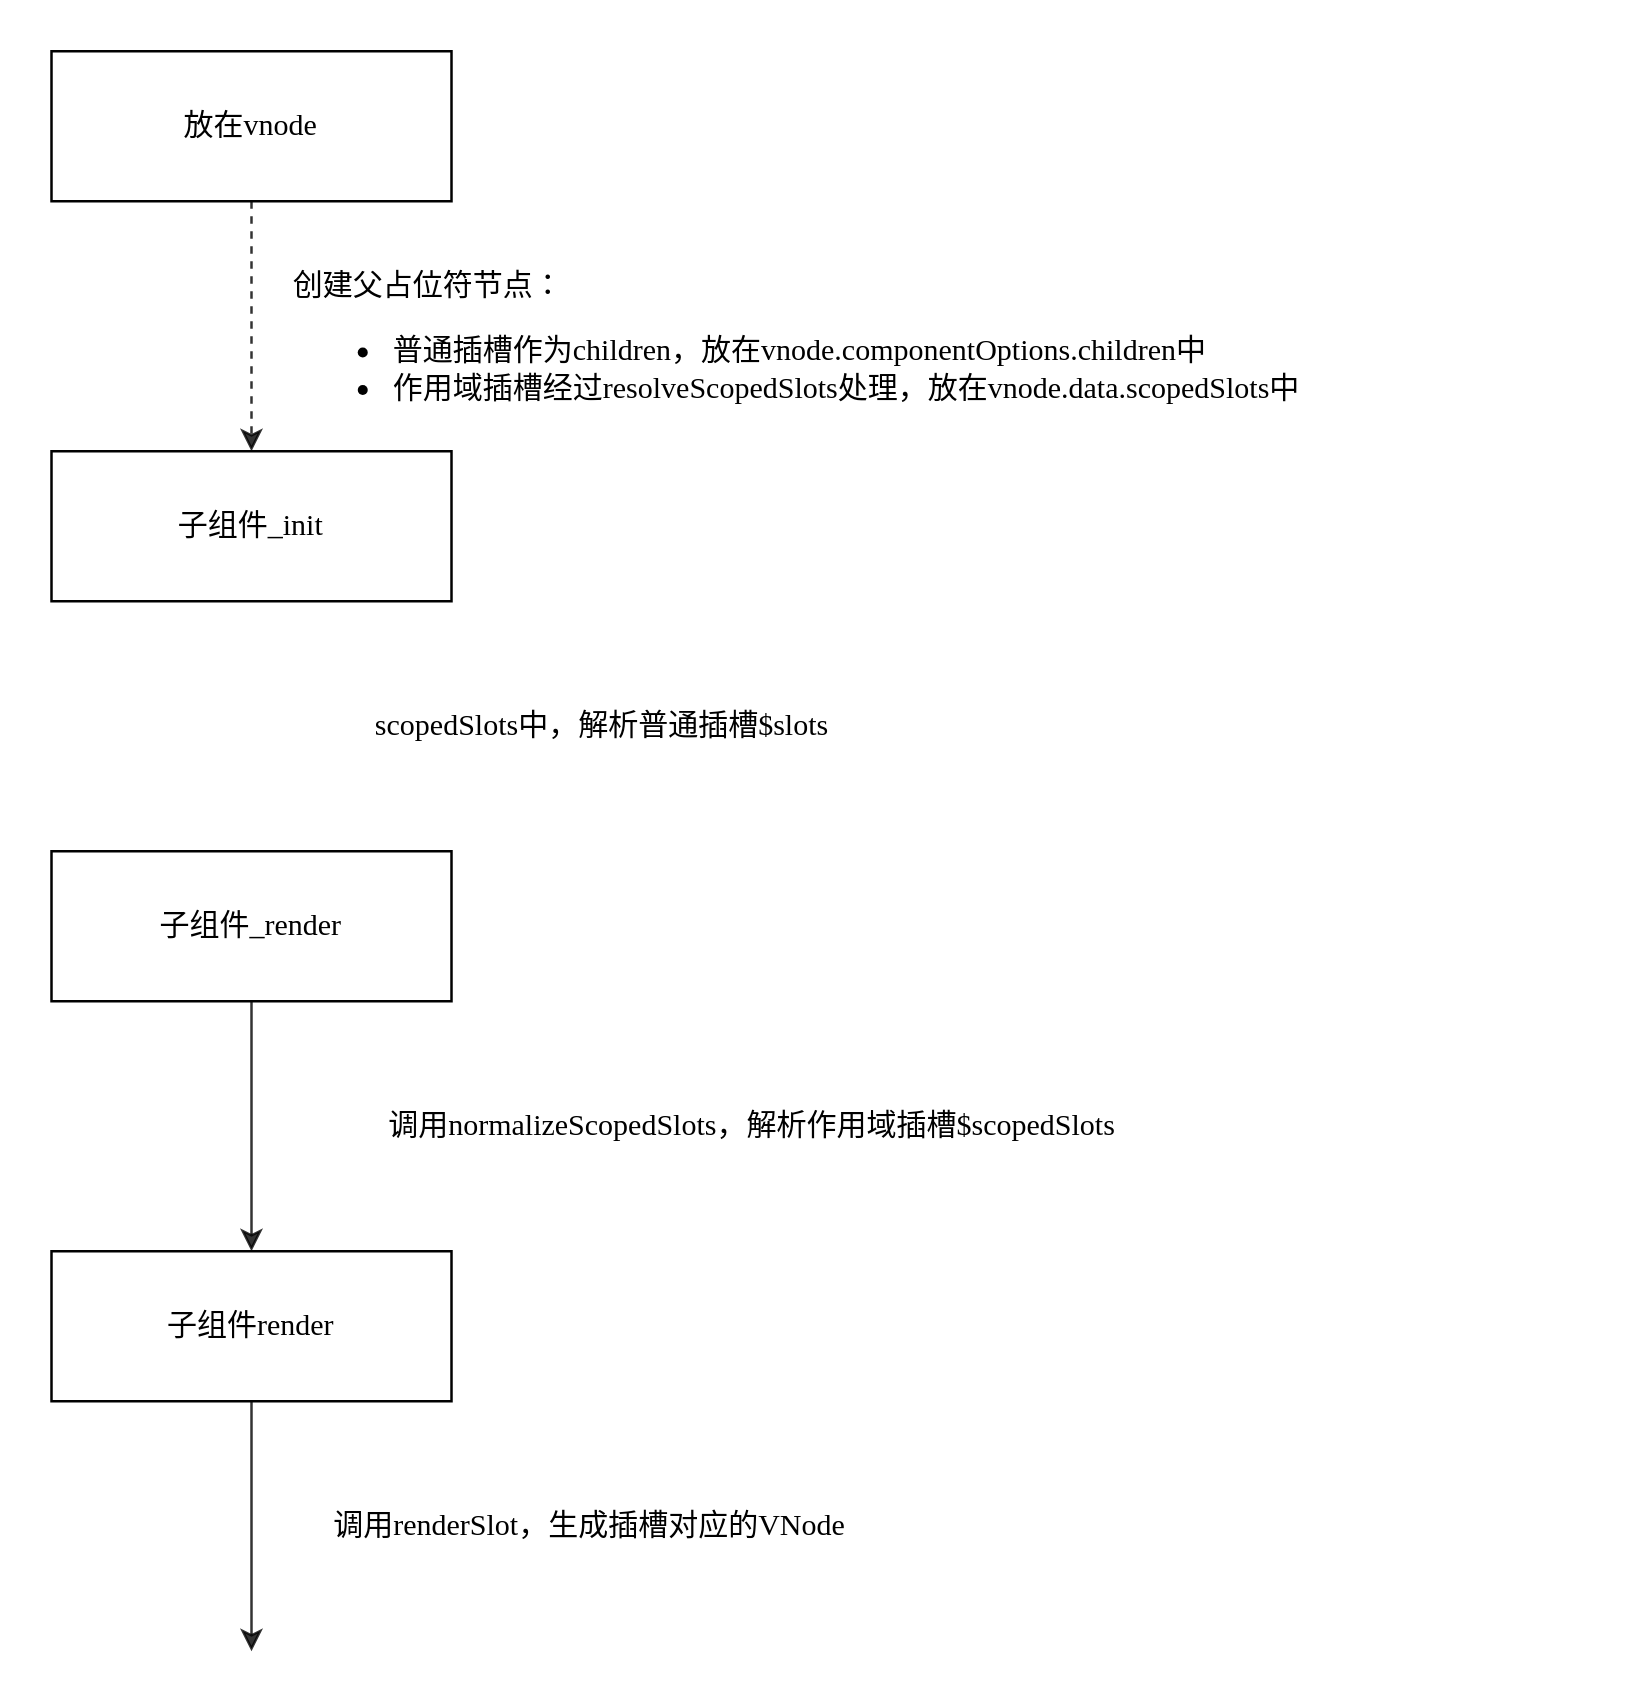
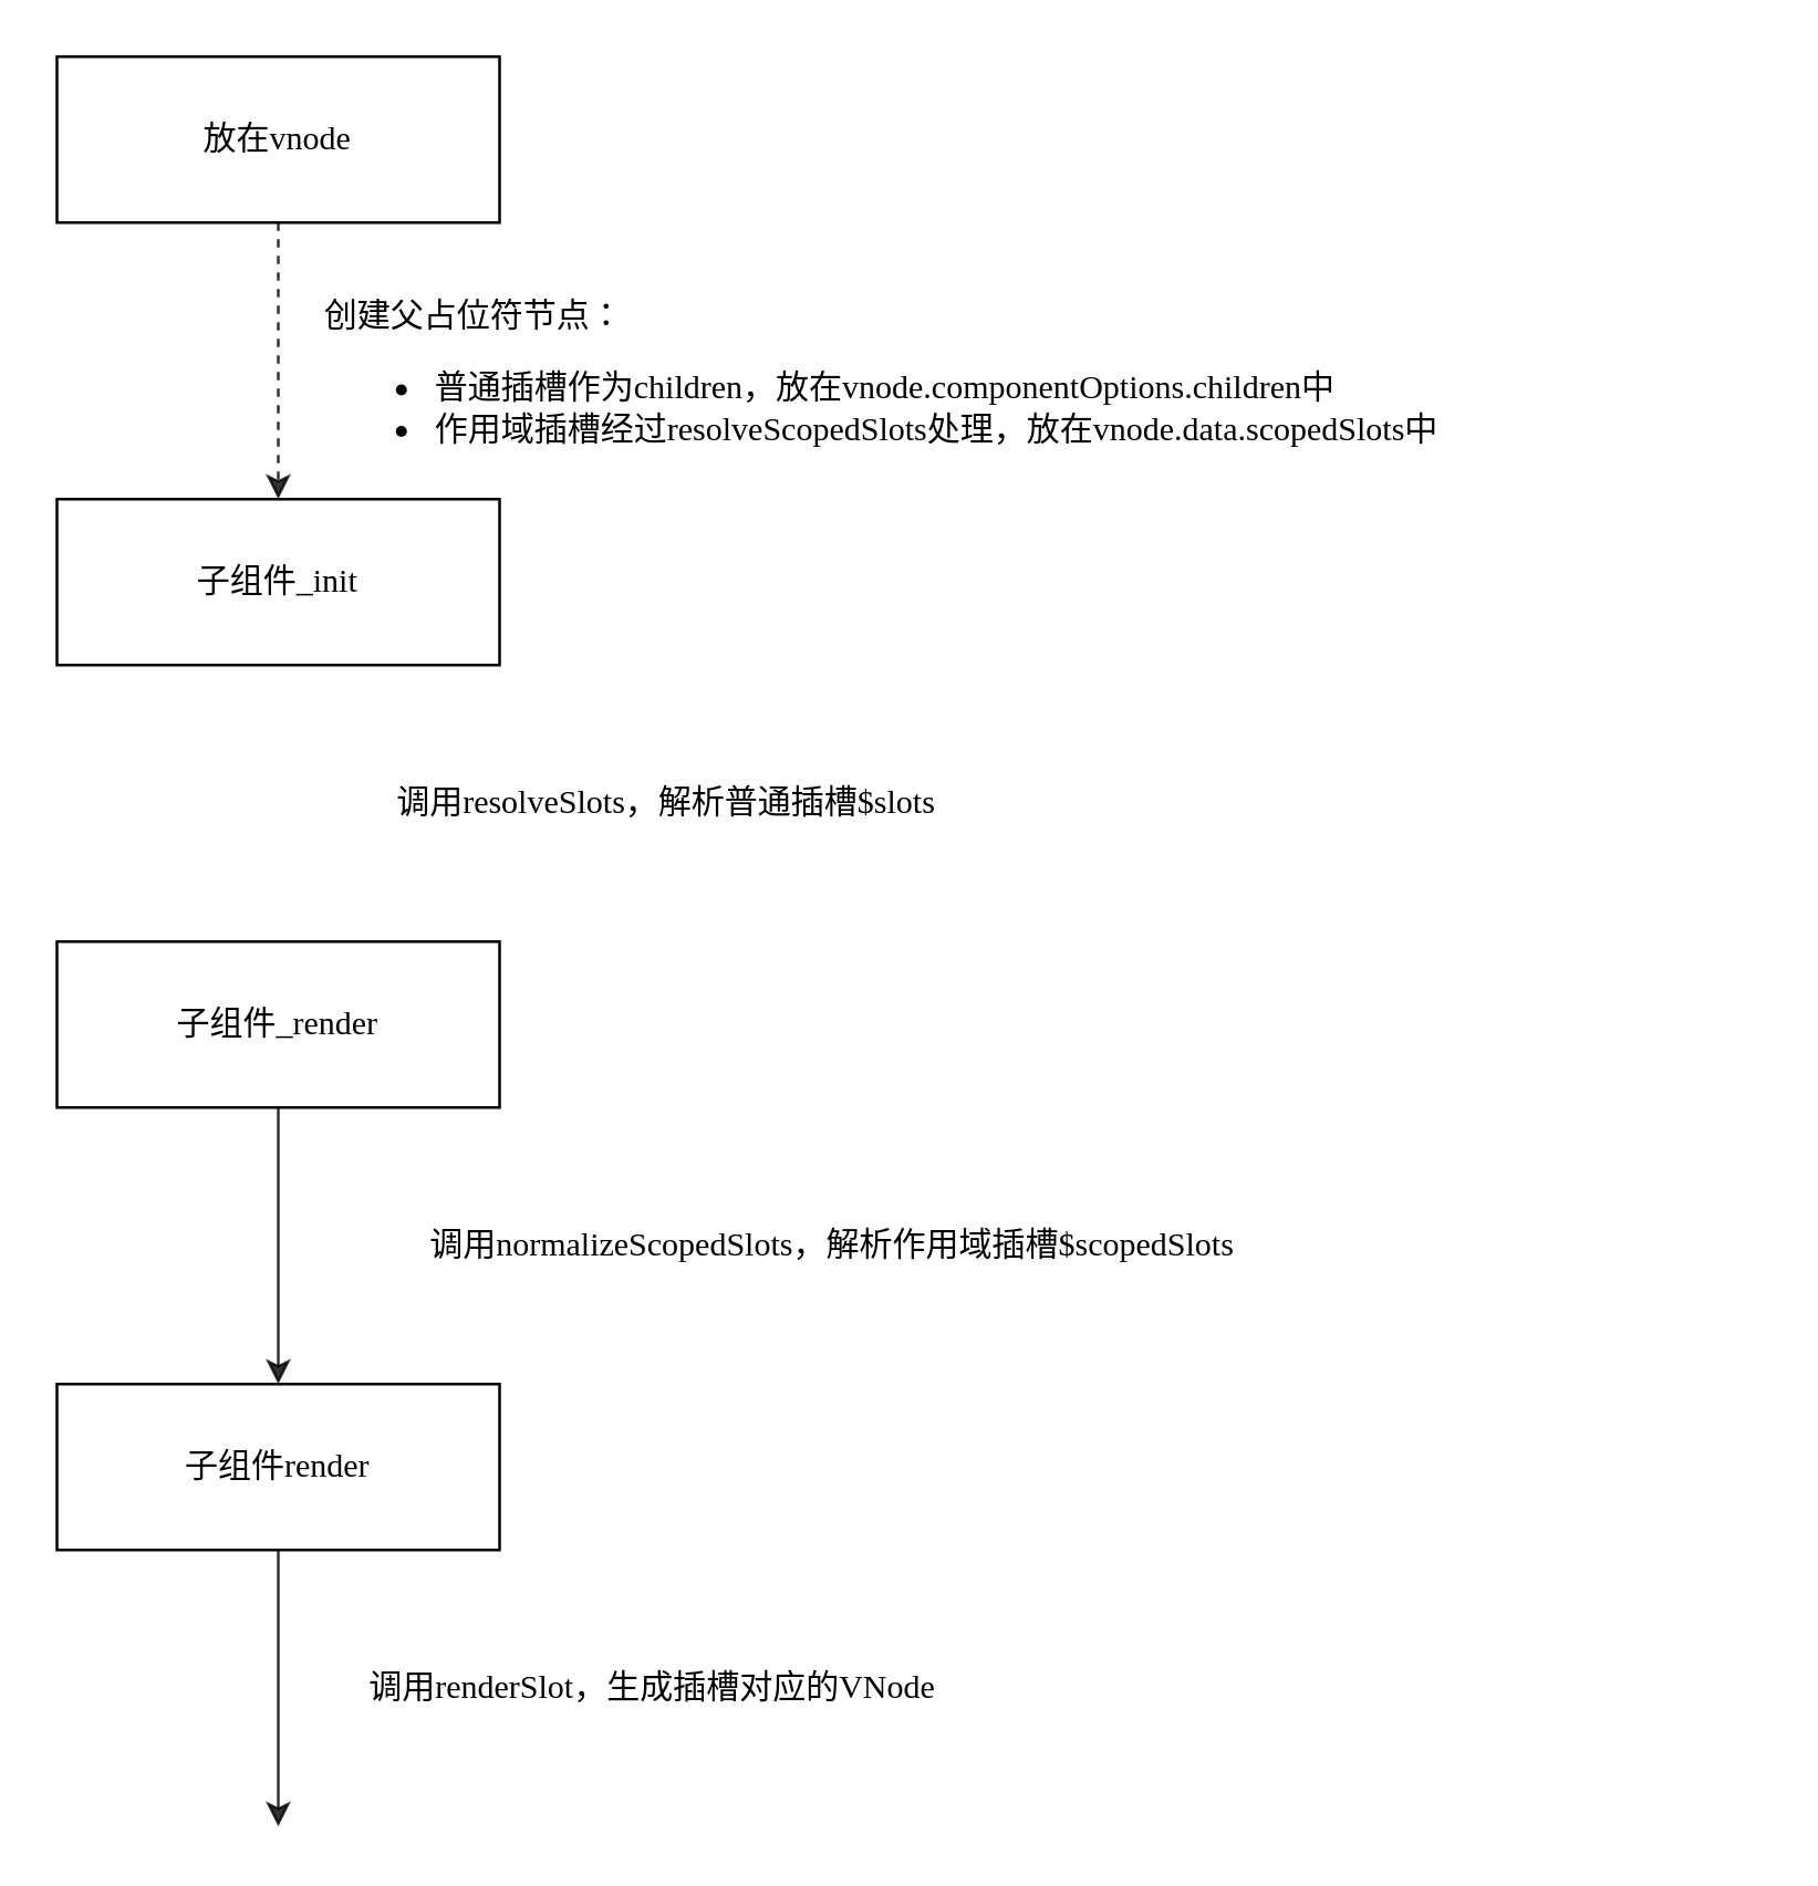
  <mxCell id="0" />
  <mxCell id="1" parent="0" />
  <mxCell id="2" value="放在vnode" style="rounded=0;whiteSpace=wrap;html=1;fontFamily=Lucida Console;" vertex="1" parent="1"><mxGeometry x="20" y="20" width="160" height="60" as="geometry" /></mxCell>
  <mxCell id="3" value="" style="endArrow=classic;html=1;exitX=0.5;exitY=1;exitDx=0;exitDy=0;dashed=1;entryX=0.5;entryY=0;entryDx=0;entryDy=0;opacity=80;fontFamily=Lucida Console;" edge="1" parent="1" source="2" target="5"><mxGeometry width="50" height="50" relative="1" as="geometry"><mxPoint x="250" y="280" as="sourcePoint" /><mxPoint x="100" y="180" as="targetPoint" /></mxGeometry></mxCell>
  <mxCell id="4" value="创建父占位符节点：&lt;br&gt;&lt;ul&gt;&lt;li&gt;普通插槽作为children，放在vnode.componentOptions.children中&lt;/li&gt;&lt;li&gt;作用域插槽经过resolveScopedSlots处理，放在vnode.data.scopedSlots中&lt;/li&gt;&lt;/ul&gt;" style="text;html=1;strokeColor=none;fillColor=none;align=left;verticalAlign=middle;whiteSpace=wrap;rounded=0;fontFamily=Lucida Console;" vertex="1" parent="1"><mxGeometry x="115" y="120" width="520" height="40" as="geometry" /></mxCell>
  <mxCell id="5" value="子组件_init" style="rounded=0;whiteSpace=wrap;html=1;fontFamily=Lucida Console;" vertex="1" parent="1"><mxGeometry x="20" y="180" width="160" height="60" as="geometry" /></mxCell>
  <mxCell id="6" value="子组件_render" style="rounded=0;whiteSpace=wrap;html=1;fontFamily=Lucida Console;" vertex="1" parent="1"><mxGeometry x="20" y="340" width="160" height="60" as="geometry" /></mxCell>
- <mxCell id="7" value="scopedSlots中，解析普通插槽$slots" style="text;html=1;align=center;verticalAlign=middle;resizable=0;points=[];autosize=1;fontFamily=Lucida Console;" vertex="1" parent="1"><mxGeometry x="115" y="280" width="250" height="20" as="geometry" /></mxCell>
+ <mxCell id="7" value="调用resolveSlots，解析普通插槽$slots" style="text;html=1;align=center;verticalAlign=middle;resizable=0;points=[];autosize=1;fontFamily=Lucida Console;" vertex="1" parent="1"><mxGeometry x="115" y="280" width="250" height="20" as="geometry" /></mxCell>
  <mxCell id="8" value="" style="endArrow=classic;html=1;exitX=0.5;exitY=1;exitDx=0;exitDy=0;opacity=80;fontFamily=Lucida Console;" edge="1" parent="1" source="6"><mxGeometry width="50" height="50" relative="1" as="geometry"><mxPoint x="250" y="480" as="sourcePoint" /><mxPoint x="100" y="500" as="targetPoint" /></mxGeometry></mxCell>
  <mxCell id="9" value="调用normalizeScopedSlots，解析作用域插槽$scopedSlots" style="text;html=1;align=center;verticalAlign=middle;resizable=0;points=[];autosize=1;fontFamily=Lucida Console;" vertex="1" parent="1"><mxGeometry x="115" y="440" width="370" height="20" as="geometry" /></mxCell>
  <mxCell id="10" value="子组件render" style="rounded=0;whiteSpace=wrap;html=1;fontFamily=Lucida Console;" vertex="1" parent="1"><mxGeometry x="20" y="500" width="160" height="60" as="geometry" /></mxCell>
  <mxCell id="11" value="" style="endArrow=classic;html=1;exitX=0.5;exitY=1;exitDx=0;exitDy=0;opacity=80;fontFamily=Lucida Console;" edge="1" parent="1" source="10"><mxGeometry width="50" height="50" relative="1" as="geometry"><mxPoint x="250" y="500" as="sourcePoint" /><mxPoint x="100" y="660" as="targetPoint" /></mxGeometry></mxCell>
  <mxCell id="12" value="调用renderSlot，生成插槽对应的VNode" style="text;html=1;align=center;verticalAlign=middle;resizable=0;points=[];autosize=1;fontFamily=Lucida Console;" vertex="1" parent="1"><mxGeometry x="115" y="600" width="240" height="20" as="geometry" /></mxCell>
